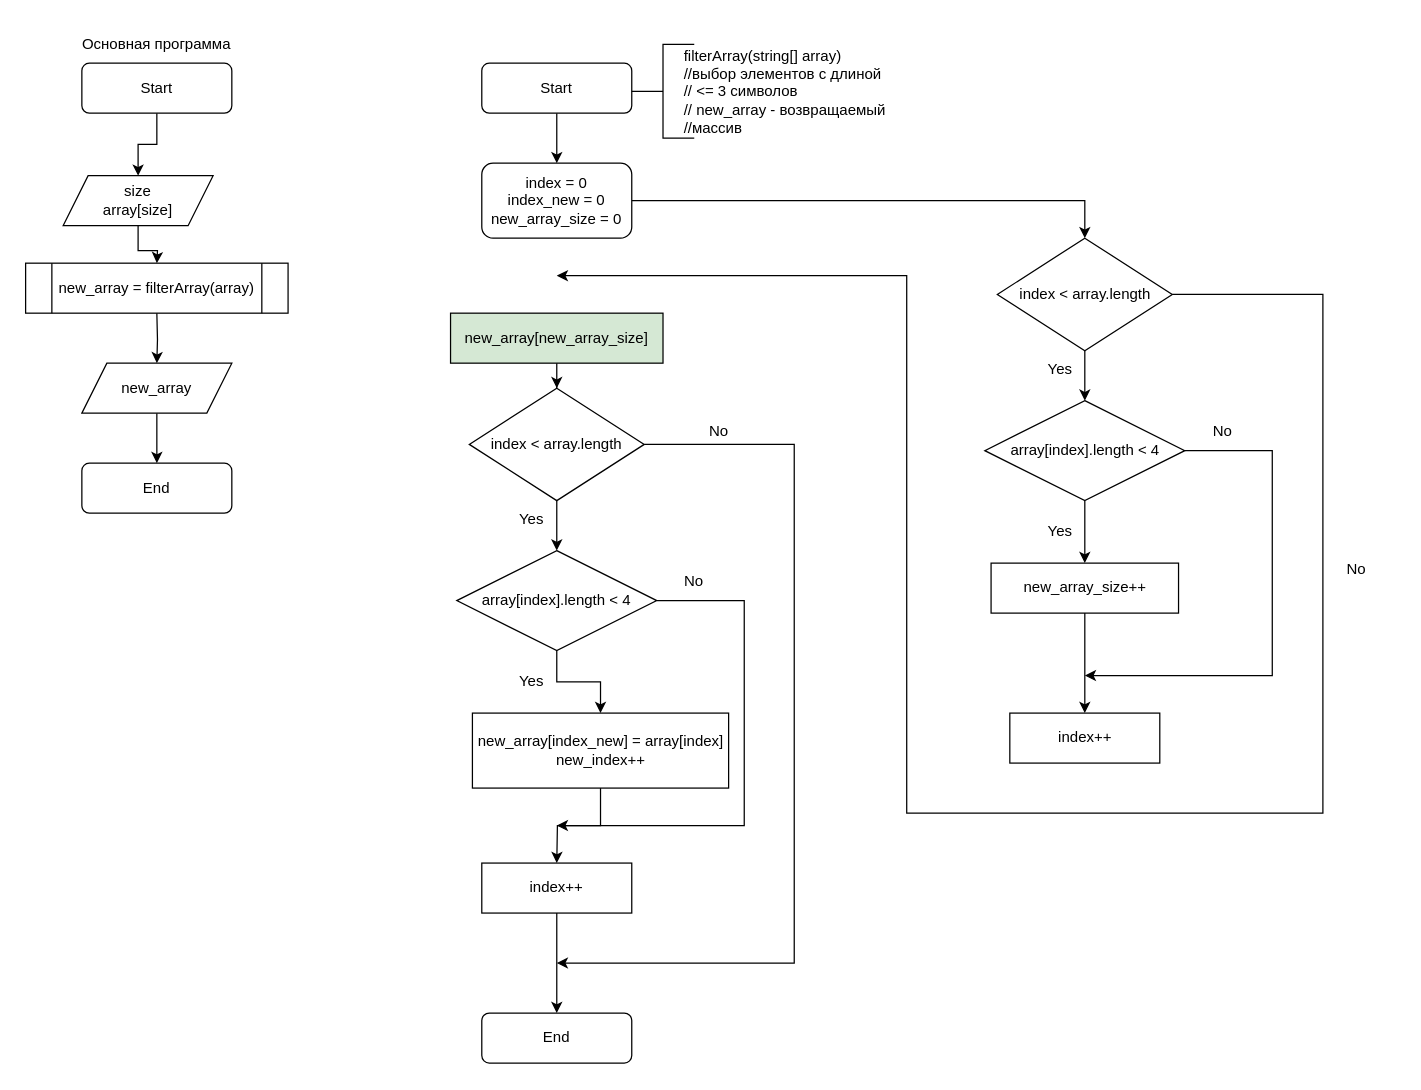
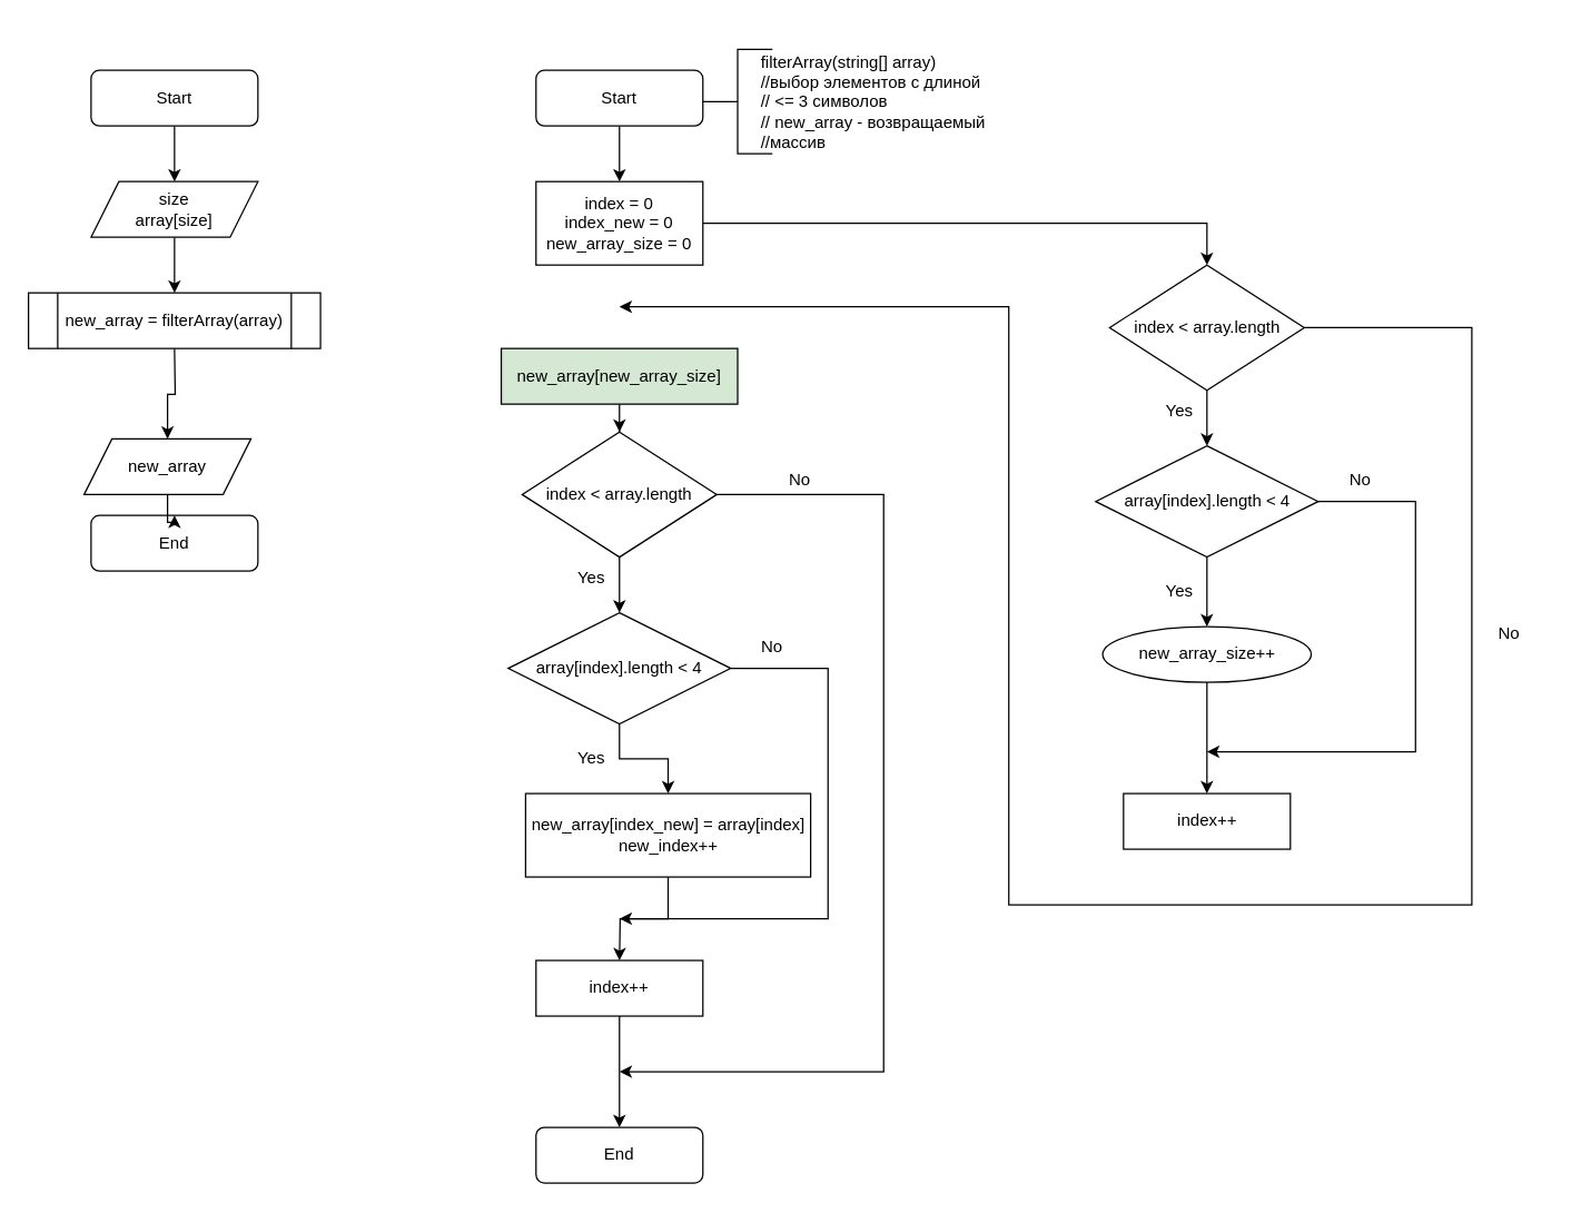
  <mxCell id="0" />
  <mxCell id="1" parent="0" />
  <mxCell id="2" value="" style="edgeStyle=orthogonalEdgeStyle;rounded=0;orthogonalLoop=1;jettySize=auto;html=1;" edge="1" parent="1" source="3" target="6"><mxGeometry relative="1" as="geometry" /></mxCell>
  <mxCell id="3" value="Start" style="rounded=1;whiteSpace=wrap;html=1;" vertex="1" parent="1"><mxGeometry x="65" y="50" width="120" height="40" as="geometry" /></mxCell>
  <mxCell id="4" value="End" style="rounded=1;whiteSpace=wrap;html=1;" vertex="1" parent="1"><mxGeometry x="65" y="370" width="120" height="40" as="geometry" /></mxCell>
  <mxCell id="5" value="" style="edgeStyle=orthogonalEdgeStyle;rounded=0;orthogonalLoop=1;jettySize=auto;html=1;" edge="1" parent="1" source="6"><mxGeometry relative="1" as="geometry"><mxPoint x="125" y="210" as="targetPoint" /></mxGeometry></mxCell>
- <mxCell id="6" value="size&lt;br&gt;array[size]" style="shape=parallelogram;perimeter=parallelogramPerimeter;whiteSpace=wrap;html=1;fixedSize=1;" vertex="1" parent="1"><mxGeometry x="50" y="140" width="120" height="40" as="geometry" /></mxCell>
+ <mxCell id="6" value="size&lt;br&gt;array[size]" style="shape=parallelogram;perimeter=parallelogramPerimeter;whiteSpace=wrap;html=1;fixedSize=1;" vertex="1" parent="1"><mxGeometry x="65" y="130" width="120" height="40" as="geometry" /></mxCell>
  <mxCell id="7" value="" style="edgeStyle=orthogonalEdgeStyle;rounded=0;orthogonalLoop=1;jettySize=auto;html=1;" edge="1" parent="1" target="9"><mxGeometry relative="1" as="geometry"><mxPoint x="125" y="250" as="sourcePoint" /></mxGeometry></mxCell>
  <mxCell id="8" value="" style="edgeStyle=orthogonalEdgeStyle;rounded=0;orthogonalLoop=1;jettySize=auto;html=1;" edge="1" parent="1" source="9" target="4"><mxGeometry relative="1" as="geometry" /></mxCell>
- <mxCell id="9" value="new_array" style="shape=parallelogram;perimeter=parallelogramPerimeter;whiteSpace=wrap;html=1;fixedSize=1;" vertex="1" parent="1"><mxGeometry x="65" y="290" width="120" height="40" as="geometry" /></mxCell>
- <mxCell id="10" value="Основная программа" style="text;html=1;strokeColor=none;fillColor=none;align=center;verticalAlign=middle;whiteSpace=wrap;rounded=0;" vertex="1" parent="1"><mxGeometry x="55" y="20" width="140" height="30" as="geometry" /></mxCell>
+ <mxCell id="9" value="new_array" style="shape=parallelogram;perimeter=parallelogramPerimeter;whiteSpace=wrap;html=1;fixedSize=1;" vertex="1" parent="1"><mxGeometry x="60" y="315" width="120" height="40" as="geometry" /></mxCell>
  <mxCell id="11" value="filterArray(string[] array)&lt;br&gt;//выбор элементов с длиной&lt;br&gt;// &amp;lt;= 3 символов&lt;br&gt;// new_array - возвращаемый //массив" style="text;html=1;strokeColor=none;fillColor=none;align=left;verticalAlign=middle;whiteSpace=wrap;rounded=0;" vertex="1" parent="1"><mxGeometry x="545" y="42.5" width="170" height="60" as="geometry" /></mxCell>
  <mxCell id="12" value="" style="edgeStyle=orthogonalEdgeStyle;rounded=0;orthogonalLoop=1;jettySize=auto;html=1;" edge="1" parent="1" source="13" target="15"><mxGeometry relative="1" as="geometry" /></mxCell>
  <mxCell id="13" value="Start" style="rounded=1;whiteSpace=wrap;html=1;" vertex="1" parent="1"><mxGeometry x="385" y="50" width="120" height="40" as="geometry" /></mxCell>
  <mxCell id="14" value="" style="edgeStyle=orthogonalEdgeStyle;rounded=0;orthogonalLoop=1;jettySize=auto;html=1;entryX=0.5;entryY=0;entryDx=0;entryDy=0;" edge="1" parent="1" source="15" target="35"><mxGeometry relative="1" as="geometry"><mxPoint x="865" y="160" as="targetPoint" /></mxGeometry></mxCell>
- <mxCell id="15" value="index = 0&lt;br&gt;index_new = 0&lt;br&gt;new_array_size = 0" style="whiteSpace=wrap;html=1;rounded=1;" vertex="1" parent="1"><mxGeometry x="385" y="130" width="120" height="60" as="geometry" /></mxCell>
+ <mxCell id="15" value="index = 0&lt;br&gt;index_new = 0&lt;br&gt;new_array_size = 0" style="rounded=0;whiteSpace=wrap;html=1;" vertex="1" parent="1"><mxGeometry x="385" y="130" width="120" height="60" as="geometry" /></mxCell>
  <mxCell id="16" value="new_array = filterArray(array)" style="shape=process;whiteSpace=wrap;html=1;backgroundOutline=1;" vertex="1" parent="1"><mxGeometry x="20" y="210" width="210" height="40" as="geometry" /></mxCell>
  <mxCell id="17" value="" style="strokeWidth=1;html=1;shape=mxgraph.flowchart.annotation_2;align=left;labelPosition=right;pointerEvents=1;" vertex="1" parent="1"><mxGeometry x="505" y="35" width="50" height="75" as="geometry" /></mxCell>
  <mxCell id="18" style="edgeStyle=orthogonalEdgeStyle;rounded=0;orthogonalLoop=1;jettySize=auto;html=1;exitX=1;exitY=0.5;exitDx=0;exitDy=0;" edge="1" parent="1" source="20"><mxGeometry relative="1" as="geometry"><mxPoint x="445" y="770" as="targetPoint" /><Array as="points"><mxPoint x="635" y="355" /><mxPoint x="635" y="770" /></Array></mxGeometry></mxCell>
  <mxCell id="19" value="" style="edgeStyle=orthogonalEdgeStyle;rounded=0;orthogonalLoop=1;jettySize=auto;html=1;" edge="1" parent="1" source="20" target="25"><mxGeometry relative="1" as="geometry" /></mxCell>
  <mxCell id="20" value="index &amp;lt; array.length" style="rhombus;whiteSpace=wrap;html=1;" vertex="1" parent="1"><mxGeometry x="375" y="310" width="140" height="90" as="geometry" /></mxCell>
  <mxCell id="21" value="End" style="rounded=1;whiteSpace=wrap;html=1;" vertex="1" parent="1"><mxGeometry x="385" y="810" width="120" height="40" as="geometry" /></mxCell>
  <mxCell id="22" value="No" style="text;html=1;strokeColor=none;fillColor=none;align=center;verticalAlign=middle;whiteSpace=wrap;rounded=0;" vertex="1" parent="1"><mxGeometry x="545" y="330" width="60" height="30" as="geometry" /></mxCell>
  <mxCell id="23" value="" style="edgeStyle=orthogonalEdgeStyle;rounded=0;orthogonalLoop=1;jettySize=auto;html=1;" edge="1" parent="1" source="25" target="27"><mxGeometry relative="1" as="geometry" /></mxCell>
  <mxCell id="24" style="edgeStyle=orthogonalEdgeStyle;rounded=0;orthogonalLoop=1;jettySize=auto;html=1;" edge="1" parent="1" source="25"><mxGeometry relative="1" as="geometry"><mxPoint x="445" y="660" as="targetPoint" /><Array as="points"><mxPoint x="595" y="480" /><mxPoint x="595" y="660" /></Array></mxGeometry></mxCell>
  <mxCell id="25" value="array[index].length &amp;lt; 4" style="rhombus;whiteSpace=wrap;html=1;" vertex="1" parent="1"><mxGeometry x="365" y="440" width="160" height="80" as="geometry" /></mxCell>
  <mxCell id="26" value="" style="edgeStyle=orthogonalEdgeStyle;rounded=0;orthogonalLoop=1;jettySize=auto;html=1;" edge="1" parent="1" source="27"><mxGeometry relative="1" as="geometry"><mxPoint x="445" y="690" as="targetPoint" /></mxGeometry></mxCell>
  <mxCell id="27" value="new_array[index_new] = array[index]&lt;br&gt;new_index++" style="whiteSpace=wrap;html=1;" vertex="1" parent="1"><mxGeometry x="377.5" y="570" width="205" height="60" as="geometry" /></mxCell>
  <mxCell id="28" value="Yes" style="text;html=1;strokeColor=none;fillColor=none;align=center;verticalAlign=middle;whiteSpace=wrap;rounded=0;" vertex="1" parent="1"><mxGeometry x="395" y="530" width="60" height="30" as="geometry" /></mxCell>
  <mxCell id="29" value="" style="edgeStyle=orthogonalEdgeStyle;rounded=0;orthogonalLoop=1;jettySize=auto;html=1;" edge="1" parent="1" source="30" target="21"><mxGeometry relative="1" as="geometry" /></mxCell>
  <mxCell id="30" value="index++" style="whiteSpace=wrap;html=1;" vertex="1" parent="1"><mxGeometry x="385" y="690" width="120" height="40" as="geometry" /></mxCell>
  <mxCell id="31" value="No" style="text;html=1;strokeColor=none;fillColor=none;align=center;verticalAlign=middle;whiteSpace=wrap;rounded=0;" vertex="1" parent="1"><mxGeometry x="525" y="450" width="60" height="30" as="geometry" /></mxCell>
  <mxCell id="32" value="Yes" style="text;html=1;strokeColor=none;fillColor=none;align=center;verticalAlign=middle;whiteSpace=wrap;rounded=0;" vertex="1" parent="1"><mxGeometry x="395" y="400" width="60" height="30" as="geometry" /></mxCell>
  <mxCell id="33" style="edgeStyle=orthogonalEdgeStyle;rounded=0;orthogonalLoop=1;jettySize=auto;html=1;exitX=1;exitY=0.5;exitDx=0;exitDy=0;" edge="1" source="35" parent="1"><mxGeometry relative="1" as="geometry"><mxPoint x="445" y="220" as="targetPoint" /><Array as="points"><mxPoint x="1058" y="235" /><mxPoint x="1058" y="650" /><mxPoint x="725" y="650" /><mxPoint x="725" y="220" /></Array></mxGeometry></mxCell>
  <mxCell id="34" value="" style="edgeStyle=orthogonalEdgeStyle;rounded=0;orthogonalLoop=1;jettySize=auto;html=1;" edge="1" source="35" target="39" parent="1"><mxGeometry relative="1" as="geometry" /></mxCell>
  <mxCell id="35" value="index &amp;lt; array.length" style="rhombus;whiteSpace=wrap;html=1;" vertex="1" parent="1"><mxGeometry x="797.5" y="190" width="140" height="90" as="geometry" /></mxCell>
  <mxCell id="36" value="No" style="text;html=1;strokeColor=none;fillColor=none;align=center;verticalAlign=middle;whiteSpace=wrap;rounded=0;" vertex="1" parent="1"><mxGeometry x="1055" y="440" width="60" height="30" as="geometry" /></mxCell>
  <mxCell id="37" value="" style="edgeStyle=orthogonalEdgeStyle;rounded=0;orthogonalLoop=1;jettySize=auto;html=1;" edge="1" source="39" target="41" parent="1"><mxGeometry relative="1" as="geometry" /></mxCell>
  <mxCell id="38" style="edgeStyle=orthogonalEdgeStyle;rounded=0;orthogonalLoop=1;jettySize=auto;html=1;" edge="1" source="39" parent="1"><mxGeometry relative="1" as="geometry"><mxPoint x="867.5" y="540" as="targetPoint" /><Array as="points"><mxPoint x="1017.5" y="360" /><mxPoint x="1017.5" y="540" /></Array></mxGeometry></mxCell>
  <mxCell id="39" value="array[index].length &amp;lt; 4" style="rhombus;whiteSpace=wrap;html=1;" vertex="1" parent="1"><mxGeometry x="787.5" y="320" width="160" height="80" as="geometry" /></mxCell>
  <mxCell id="40" value="" style="edgeStyle=orthogonalEdgeStyle;rounded=0;orthogonalLoop=1;jettySize=auto;html=1;" edge="1" source="41" parent="1"><mxGeometry relative="1" as="geometry"><mxPoint x="867.5" y="570" as="targetPoint" /></mxGeometry></mxCell>
- <mxCell id="41" value="new_array_size++" style="whiteSpace=wrap;html=1;" vertex="1" parent="1"><mxGeometry x="792.5" y="450" width="150" height="40" as="geometry" /></mxCell>
+ <mxCell id="41" value="new_array_size++" style="ellipse;whiteSpace=wrap;html=1;" vertex="1" parent="1"><mxGeometry x="792.5" y="450" width="150" height="40" as="geometry" /></mxCell>
  <mxCell id="42" value="Yes" style="text;html=1;strokeColor=none;fillColor=none;align=center;verticalAlign=middle;whiteSpace=wrap;rounded=0;" vertex="1" parent="1"><mxGeometry x="817.5" y="410" width="60" height="30" as="geometry" /></mxCell>
  <mxCell id="43" value="index++" style="whiteSpace=wrap;html=1;" vertex="1" parent="1"><mxGeometry x="807.5" y="570" width="120" height="40" as="geometry" /></mxCell>
  <mxCell id="44" value="No" style="text;html=1;strokeColor=none;fillColor=none;align=center;verticalAlign=middle;whiteSpace=wrap;rounded=0;" vertex="1" parent="1"><mxGeometry x="947.5" y="330" width="60" height="30" as="geometry" /></mxCell>
  <mxCell id="45" value="Yes" style="text;html=1;strokeColor=none;fillColor=none;align=center;verticalAlign=middle;whiteSpace=wrap;rounded=0;" vertex="1" parent="1"><mxGeometry x="817.5" y="280" width="60" height="30" as="geometry" /></mxCell>
  <mxCell id="46" value="" style="edgeStyle=orthogonalEdgeStyle;rounded=0;orthogonalLoop=1;jettySize=auto;html=1;" edge="1" parent="1" source="47" target="20"><mxGeometry relative="1" as="geometry" /></mxCell>
  <mxCell id="47" value="new_array[new_array_size]" style="whiteSpace=wrap;html=1;rounded=0;fillColor=#d5e8d4;" vertex="1" parent="1"><mxGeometry x="360" y="250" width="170" height="40" as="geometry" /></mxCell>
